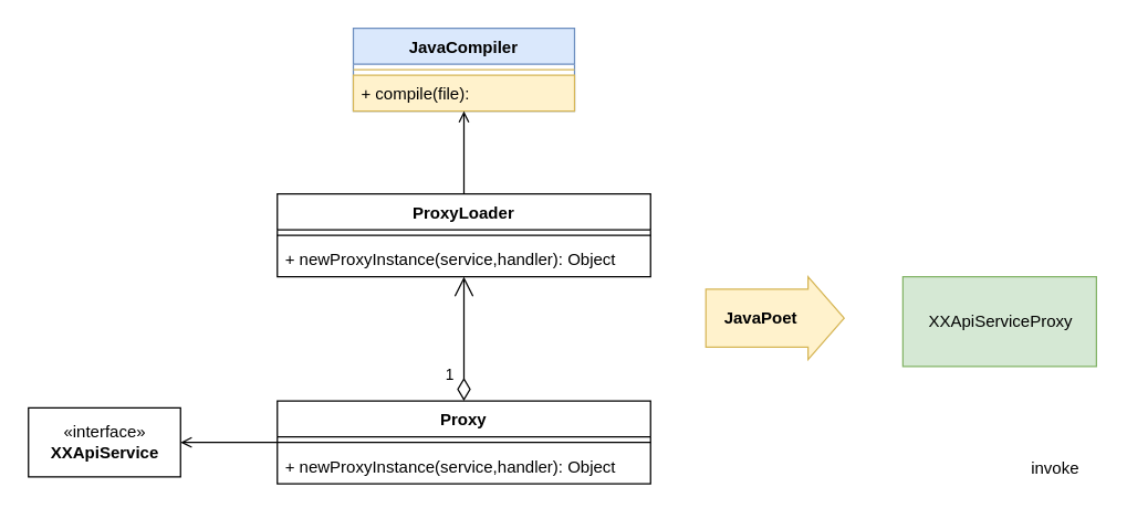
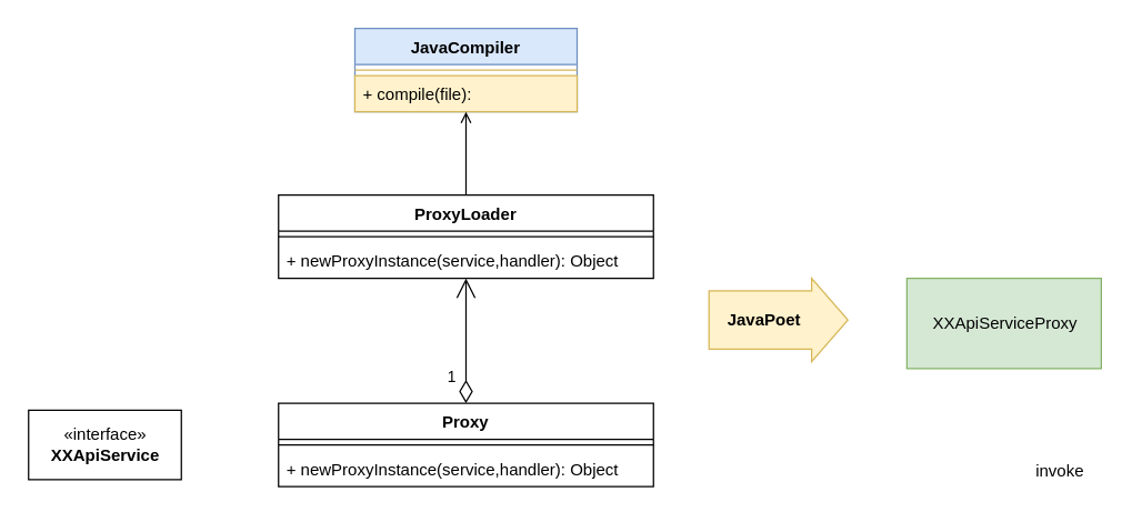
  <mxCell id="0" />
  <mxCell id="1" parent="0" />
  <mxCell id="2" value="JavaCompiler" style="swimlane;fontStyle=1;align=center;verticalAlign=top;childLayout=stackLayout;horizontal=1;startSize=26;horizontalStack=0;resizeParent=1;resizeParentMax=0;resizeLast=0;collapsible=1;marginBottom=0;fillColor=#dae8fc;strokeColor=#6c8ebf;" vertex="1" parent="1"><mxGeometry x="255" y="20" width="160" height="60" as="geometry" /></mxCell>
  <mxCell id="3" value="" style="line;strokeWidth=1;fillColor=#fff2cc;align=left;verticalAlign=middle;spacingTop=-1;spacingLeft=3;spacingRight=3;rotatable=0;labelPosition=right;points=[];portConstraint=eastwest;strokeColor=#d6b656;" vertex="1" parent="2"><mxGeometry y="26" width="160" height="8" as="geometry" /></mxCell>
  <mxCell id="4" value="+ compile(file):" style="text;strokeColor=#d6b656;fillColor=#fff2cc;align=left;verticalAlign=top;spacingLeft=4;spacingRight=4;overflow=hidden;rotatable=0;points=[[0,0.5],[1,0.5]];portConstraint=eastwest;" vertex="1" parent="2"><mxGeometry y="34" width="160" height="26" as="geometry" /></mxCell>
  <mxCell id="5" value="«interface»&lt;br&gt;&lt;b&gt;XXApiService&lt;/b&gt;" style="html=1;" vertex="1" parent="1"><mxGeometry x="20" y="295" width="110" height="50" as="geometry" /></mxCell>
- <mxCell id="6" style="edgeStyle=orthogonalEdgeStyle;rounded=0;orthogonalLoop=1;jettySize=auto;html=1;exitX=0;exitY=0.5;exitDx=0;exitDy=0;entryX=1;entryY=0.5;entryDx=0;entryDy=0;endArrow=open;endFill=0;" edge="1" parent="1" source="7" target="5"><mxGeometry relative="1" as="geometry" /></mxCell>
  <mxCell id="7" value="Proxy" style="swimlane;fontStyle=1;align=center;verticalAlign=top;childLayout=stackLayout;horizontal=1;startSize=26;horizontalStack=0;resizeParent=1;resizeParentMax=0;resizeLast=0;collapsible=1;marginBottom=0;" vertex="1" parent="1"><mxGeometry x="200" y="290" width="270" height="60" as="geometry" /></mxCell>
  <mxCell id="8" value="" style="line;strokeWidth=1;fillColor=none;align=left;verticalAlign=middle;spacingTop=-1;spacingLeft=3;spacingRight=3;rotatable=0;labelPosition=right;points=[];portConstraint=eastwest;" vertex="1" parent="7"><mxGeometry y="26" width="270" height="8" as="geometry" /></mxCell>
  <mxCell id="9" value="+ newProxyInstance(service,handler): Object" style="text;strokeColor=none;fillColor=none;align=left;verticalAlign=top;spacingLeft=4;spacingRight=4;overflow=hidden;rotatable=0;points=[[0,0.5],[1,0.5]];portConstraint=eastwest;" vertex="1" parent="7"><mxGeometry y="34" width="270" height="26" as="geometry" /></mxCell>
  <mxCell id="10" style="edgeStyle=orthogonalEdgeStyle;rounded=0;orthogonalLoop=1;jettySize=auto;html=1;exitX=0.5;exitY=0;exitDx=0;exitDy=0;endArrow=open;endFill=0;entryX=0.5;entryY=1;entryDx=0;entryDy=0;" edge="1" parent="1" source="11" target="2"><mxGeometry relative="1" as="geometry"><mxPoint x="335" y="100" as="targetPoint" /></mxGeometry></mxCell>
  <mxCell id="11" value="ProxyLoader" style="swimlane;fontStyle=1;align=center;verticalAlign=top;childLayout=stackLayout;horizontal=1;startSize=26;horizontalStack=0;resizeParent=1;resizeParentMax=0;resizeLast=0;collapsible=1;marginBottom=0;" vertex="1" parent="1"><mxGeometry x="200" y="140" width="270" height="60" as="geometry" /></mxCell>
  <mxCell id="12" value="" style="line;strokeWidth=1;fillColor=none;align=left;verticalAlign=middle;spacingTop=-1;spacingLeft=3;spacingRight=3;rotatable=0;labelPosition=right;points=[];portConstraint=eastwest;" vertex="1" parent="11"><mxGeometry y="26" width="270" height="8" as="geometry" /></mxCell>
  <mxCell id="13" value="+ newProxyInstance(service,handler): Object" style="text;strokeColor=none;fillColor=none;align=left;verticalAlign=top;spacingLeft=4;spacingRight=4;overflow=hidden;rotatable=0;points=[[0,0.5],[1,0.5]];portConstraint=eastwest;" vertex="1" parent="11"><mxGeometry y="34" width="270" height="26" as="geometry" /></mxCell>
  <mxCell id="14" value="1" style="endArrow=open;html=1;endSize=12;startArrow=diamondThin;startSize=14;startFill=0;edgeStyle=orthogonalEdgeStyle;align=left;verticalAlign=bottom;rounded=0;exitX=0.5;exitY=0;exitDx=0;exitDy=0;" edge="1" parent="1" source="7" target="11"><mxGeometry x="-0.778" y="15" relative="1" as="geometry"><mxPoint x="324" y="260" as="sourcePoint" /><mxPoint x="484" y="260" as="targetPoint" /><mxPoint as="offset" /></mxGeometry></mxCell>
  <mxCell id="15" value="" style="shape=singleArrow;whiteSpace=wrap;html=1;arrowWidth=0.7;arrowSize=0.261;fillColor=#fff2cc;strokeColor=#d6b656;" vertex="1" parent="1"><mxGeometry x="510" y="200" width="100" height="60" as="geometry" /></mxCell>
  <mxCell id="16" value="XXApiServiceProxy" style="html=1;fillColor=#d5e8d4;strokeColor=#82b366;" vertex="1" parent="1"><mxGeometry x="652.5" y="200" width="140" height="65" as="geometry" /></mxCell>
  <mxCell id="17" value="JavaPoet" style="text;html=1;align=center;verticalAlign=middle;whiteSpace=wrap;rounded=0;strokeWidth=2;fontStyle=1" vertex="1" parent="1"><mxGeometry x="520" y="215" width="60" height="30" as="geometry" /></mxCell>
  <mxCell id="18" value="invoke" style="text;html=1;strokeColor=none;fillColor=none;align=center;verticalAlign=middle;whiteSpace=wrap;rounded=0;" vertex="1" parent="1"><mxGeometry x="733" y="324" width="60" height="30" as="geometry" /></mxCell>
